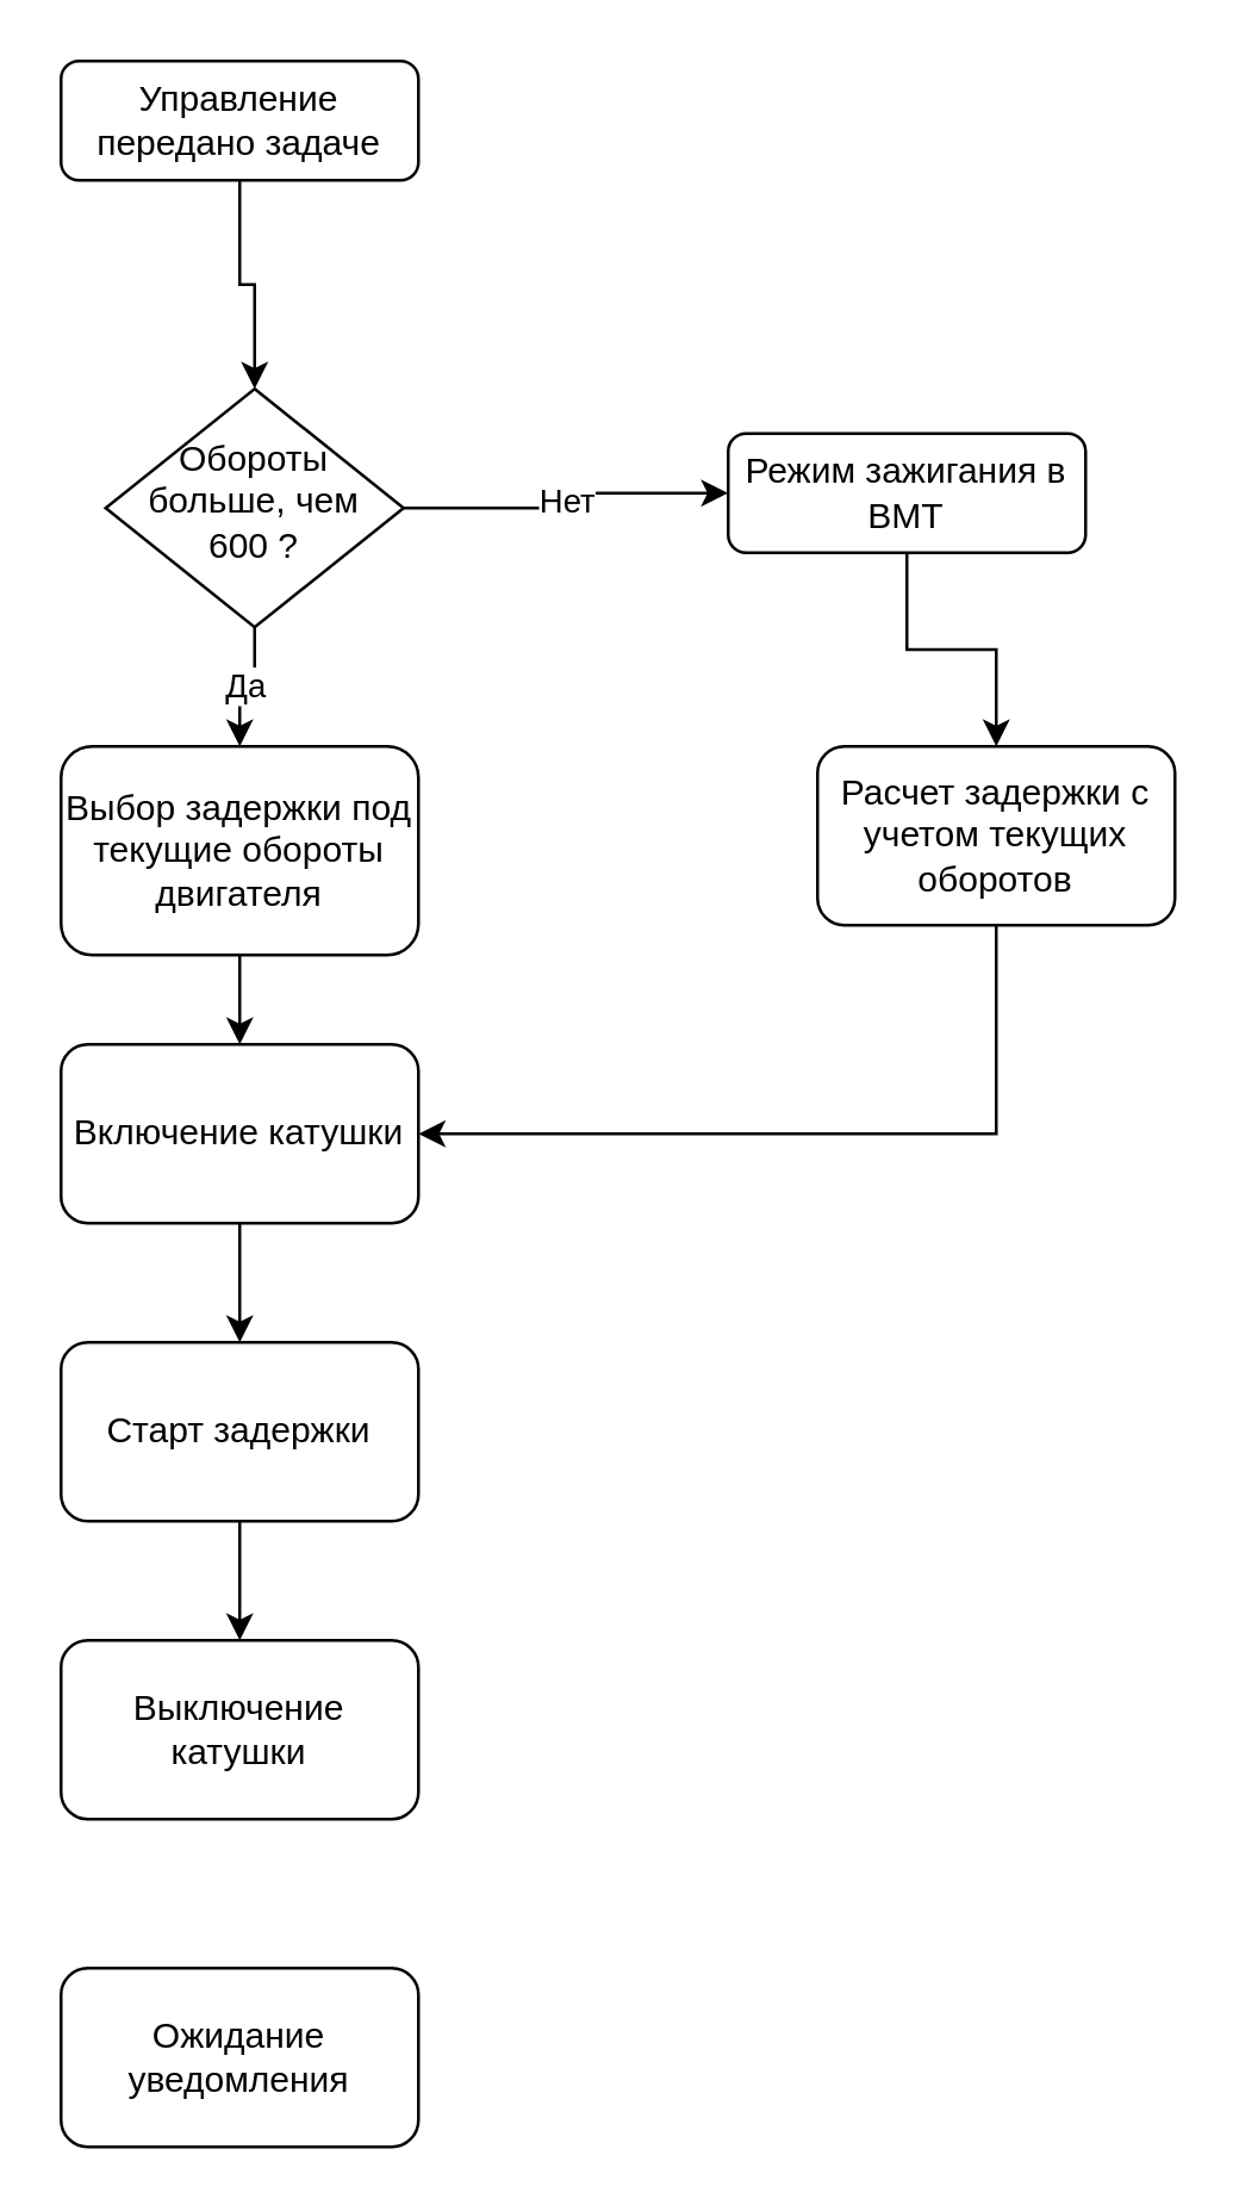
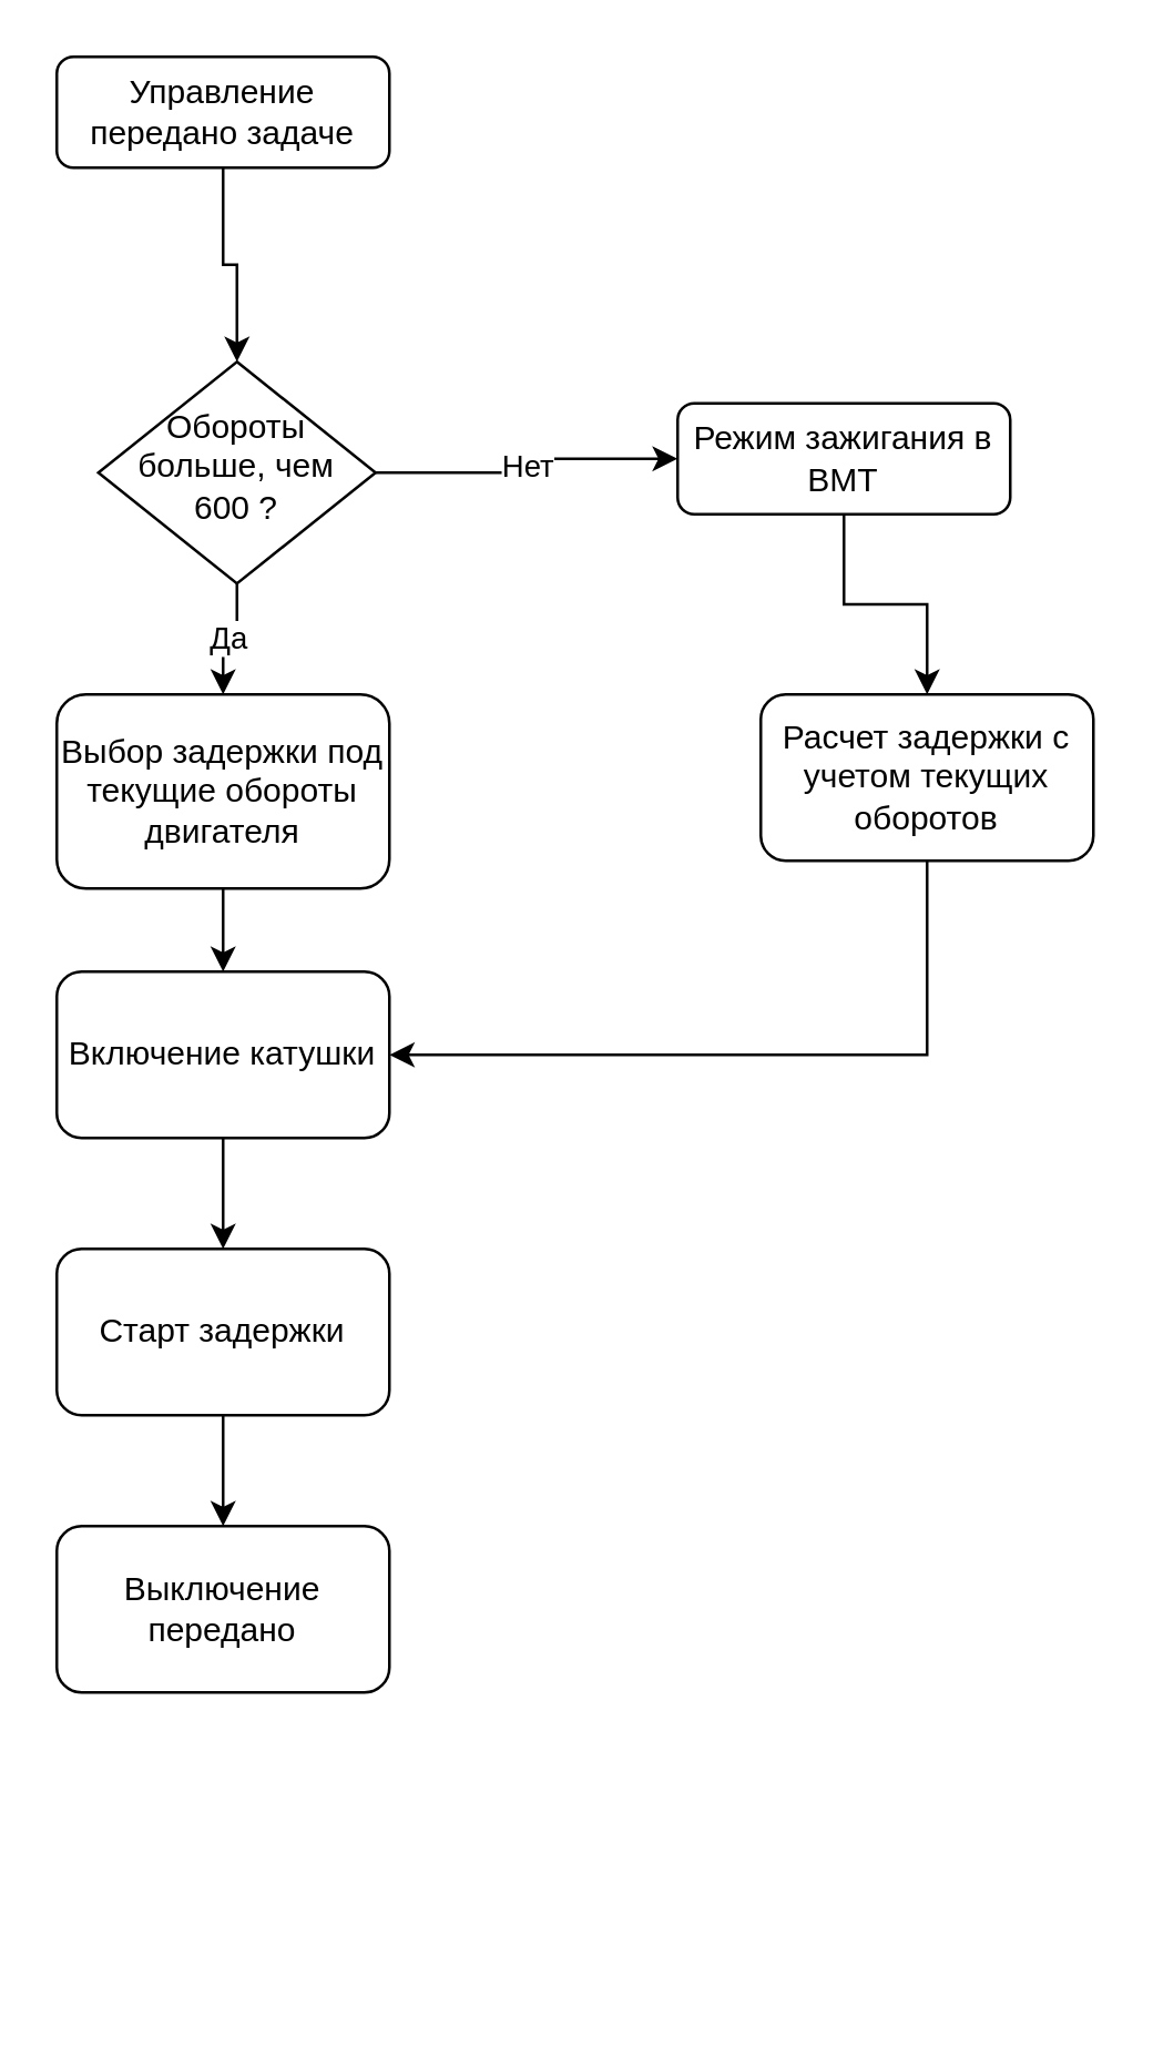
  <mxCell id="0" />
  <mxCell id="1" parent="0" />
  <mxCell id="2" style="edgeStyle=orthogonalEdgeStyle;rounded=0;orthogonalLoop=1;jettySize=auto;html=1;exitX=0.5;exitY=1;exitDx=0;exitDy=0;" edge="1" parent="1" source="3" target="10"><mxGeometry relative="1" as="geometry" /></mxCell>
  <mxCell id="3" value="Управление передано задаче" style="rounded=1;whiteSpace=wrap;html=1;fontSize=12;glass=0;strokeWidth=1;shadow=0;" parent="1" vertex="1"><mxGeometry x="20" y="20" width="120" height="40" as="geometry" /></mxCell>
  <mxCell id="4" style="edgeStyle=orthogonalEdgeStyle;rounded=0;orthogonalLoop=1;jettySize=auto;html=1;exitX=0.5;exitY=1;exitDx=0;exitDy=0;entryX=0.5;entryY=0;entryDx=0;entryDy=0;" edge="1" parent="1" source="5" target="17"><mxGeometry relative="1" as="geometry" /></mxCell>
  <mxCell id="5" value="Режим зажигания в ВМТ" style="rounded=1;whiteSpace=wrap;html=1;fontSize=12;glass=0;strokeWidth=1;shadow=0;" parent="1" vertex="1"><mxGeometry x="244" y="145" width="120" height="40" as="geometry" /></mxCell>
  <mxCell id="6" style="edgeStyle=orthogonalEdgeStyle;rounded=0;orthogonalLoop=1;jettySize=auto;html=1;exitX=0.5;exitY=1;exitDx=0;exitDy=0;entryX=0.5;entryY=0;entryDx=0;entryDy=0;" edge="1" parent="1" source="7" target="12"><mxGeometry relative="1" as="geometry" /></mxCell>
  <mxCell id="7" value="Выбор задержки под текущие обороты двигателя" style="rounded=1;whiteSpace=wrap;html=1;fontSize=12;glass=0;strokeWidth=1;shadow=0;" parent="1" vertex="1"><mxGeometry x="20" y="250" width="120" height="70" as="geometry" /></mxCell>
  <mxCell id="8" value="Да" style="edgeStyle=orthogonalEdgeStyle;rounded=0;orthogonalLoop=1;jettySize=auto;html=1;exitX=0.5;exitY=1;exitDx=0;exitDy=0;entryX=0.5;entryY=0;entryDx=0;entryDy=0;" edge="1" parent="1" source="10" target="7"><mxGeometry relative="1" as="geometry" /></mxCell>
  <mxCell id="9" value="Нет" style="edgeStyle=orthogonalEdgeStyle;rounded=0;orthogonalLoop=1;jettySize=auto;html=1;exitX=1;exitY=0.5;exitDx=0;exitDy=0;entryX=0;entryY=0.5;entryDx=0;entryDy=0;" edge="1" parent="1" source="10" target="5"><mxGeometry relative="1" as="geometry" /></mxCell>
  <mxCell id="10" value="Обороты больше, чем 600 ?" style="rhombus;whiteSpace=wrap;html=1;shadow=0;fontFamily=Helvetica;fontSize=12;align=center;strokeWidth=1;spacing=6;spacingTop=-4;" vertex="1" parent="1"><mxGeometry x="35" y="130" width="100" height="80" as="geometry" /></mxCell>
  <mxCell id="11" style="edgeStyle=orthogonalEdgeStyle;rounded=0;orthogonalLoop=1;jettySize=auto;html=1;exitX=0.5;exitY=1;exitDx=0;exitDy=0;entryX=0.5;entryY=0;entryDx=0;entryDy=0;" edge="1" parent="1" source="12" target="14"><mxGeometry relative="1" as="geometry" /></mxCell>
  <mxCell id="12" value="Включение катушки" style="rounded=1;whiteSpace=wrap;html=1;" vertex="1" parent="1"><mxGeometry x="20" y="350" width="120" height="60" as="geometry" /></mxCell>
  <mxCell id="13" style="edgeStyle=orthogonalEdgeStyle;rounded=0;orthogonalLoop=1;jettySize=auto;html=1;exitX=0.5;exitY=1;exitDx=0;exitDy=0;entryX=0.5;entryY=0;entryDx=0;entryDy=0;" edge="1" parent="1" source="14" target="15"><mxGeometry relative="1" as="geometry" /></mxCell>
  <mxCell id="14" value="Старт задержки" style="rounded=1;whiteSpace=wrap;html=1;" vertex="1" parent="1"><mxGeometry x="20" y="450" width="120" height="60" as="geometry" /></mxCell>
- <mxCell id="15" value="Выключение катушки" style="rounded=1;whiteSpace=wrap;html=1;" vertex="1" parent="1"><mxGeometry x="20" y="550" width="120" height="60" as="geometry" /></mxCell>
+ <mxCell id="15" value="Выключение передано" style="rounded=1;whiteSpace=wrap;html=1;" vertex="1" parent="1"><mxGeometry x="20" y="550" width="120" height="60" as="geometry" /></mxCell>
  <mxCell id="16" style="edgeStyle=orthogonalEdgeStyle;rounded=0;orthogonalLoop=1;jettySize=auto;html=1;exitX=0.5;exitY=1;exitDx=0;exitDy=0;entryX=1;entryY=0.5;entryDx=0;entryDy=0;" edge="1" parent="1" source="17" target="12"><mxGeometry relative="1" as="geometry" /></mxCell>
  <mxCell id="17" value="Расчет задержки с учетом текущих оборотов" style="rounded=1;whiteSpace=wrap;html=1;" vertex="1" parent="1"><mxGeometry x="274" y="250" width="120" height="60" as="geometry" /></mxCell>
- <mxCell id="18" value="Ожидание уведомления" style="rounded=1;whiteSpace=wrap;html=1;" vertex="1" parent="1"><mxGeometry x="20" y="660" width="120" height="60" as="geometry" /></mxCell>
